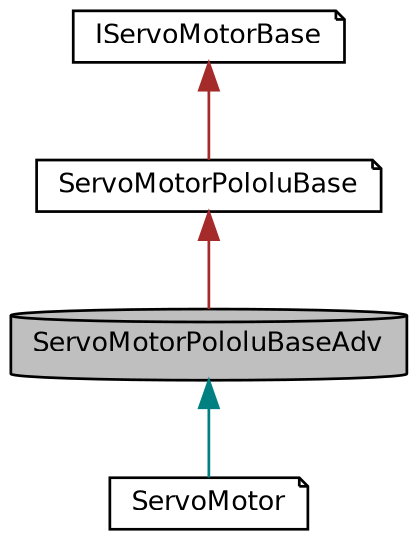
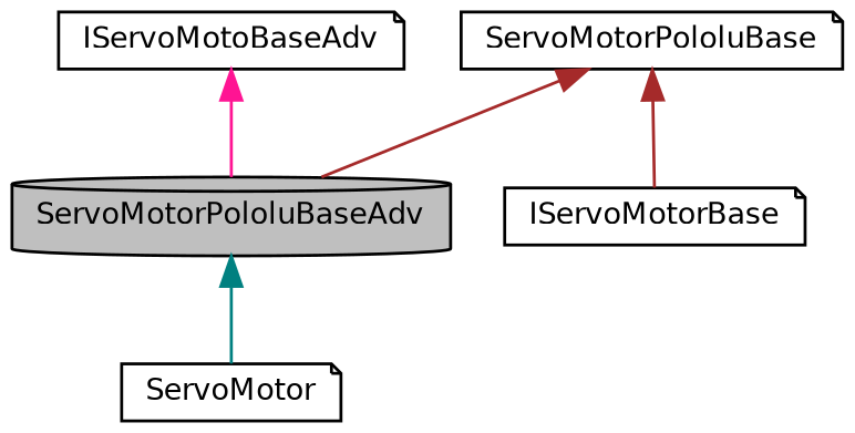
  digraph {
    node [color=black fillcolor=white fontname=Helvetica fontsize=10 shape=note style=filled]
    edge [color=brown dir=back fontname=Helvetica fontsize=10 labelfontname=Helvetica labelfontsize=10 style=solid]
    n1 [fillcolor=grey75 fontcolor=black height=0.2 label=ServoMotorPololuBaseAdv shape=cylinder width=0.4]
    n2 [height=0.2 label=ServoMotor width=0.4]
    n3 [height=0.2 label=ServoMotorPololuBase width=0.4]
    n4 [height=0.2 label=IServoMotorBase width=0.4]
+   n5 [height=0.2 label=IServoMotoBaseAdv width=0.4]
    n1 -> n2 [color=teal]
    n3 -> n1
-   n4 -> n3
+   n3 -> n4
+   n5 -> n1 [color=deeppink]
  }
